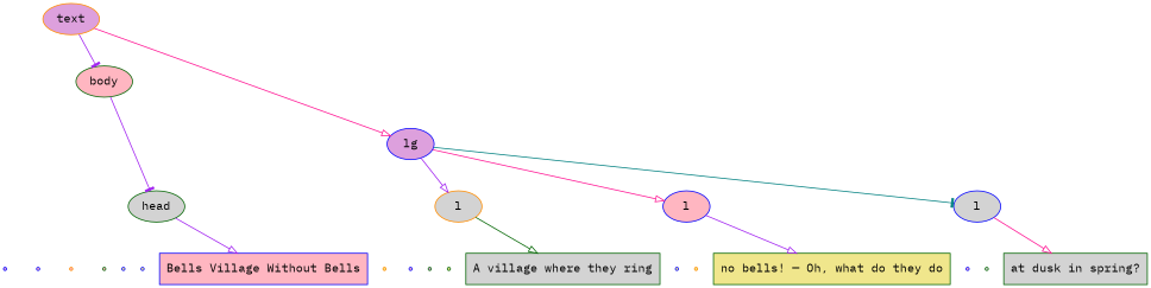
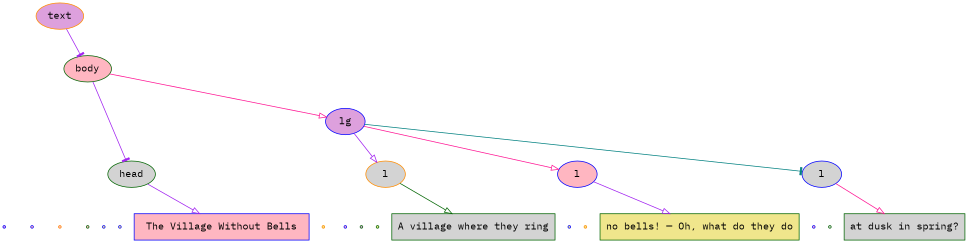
  digraph {
    fontname="IBM Plex Mono"
    node [color=blue fillcolor=lightpink fontname="IBM Plex Mono" ordering=out shape=point style=filled]
    edge [arrowhead=none fontname="IBM Plex Mono" style=invis]
    n1 [fillcolor=plum label="text\nstart"]
    n2 [label="text\nend"]
    n3 [color=darkorange label="body\nstart"]
    n4 [color=darkgreen label="body\nend"]
    n5 [fillcolor=khaki label="head\nstart"]
    n6 [fillcolor=khaki label="head\nend"]
-   n7 [label="Bells Village Without Bells" shape=box]
+   n7 [label="The Village Without Bells" shape=box]
    n8 [color=darkorange fillcolor=khaki label="lg\nstart"]
    n9 [label="lg\nend"]
    n10 [color=darkgreen fillcolor=plum label="l\nstart"]
    n11 [color=darkgreen fillcolor=khaki label="l\nend"]
    n12 [color=darkgreen fillcolor=lightgrey label="A village where they ring" shape=box]
    n13 [fillcolor=khaki label="l\nstart"]
    n14 [color=darkorange fillcolor=khaki label="l\nend"]
    n15 [color=darkgreen fillcolor=khaki label="no bells! — Oh, what do they do" shape=box]
    n16 [label="l\nstart"]
    n17 [color=darkgreen fillcolor=lightgrey label="l\nend"]
    n18 [color=darkgreen fillcolor=lightgrey label="at dusk in spring?" shape=box]
    n19 [color=darkorange fillcolor=plum label=text shape=oval]
    n20 [color=darkgreen label=body shape=oval]
    n21 [color=darkgreen fillcolor=lightgrey label=head shape=oval]
    n22 [fillcolor=plum label=lg shape=oval]
    n23 [color=darkorange fillcolor=lightgrey label=l shape=oval]
    n24 [label=l shape=oval]
    n25 [fillcolor=lightgrey label=l shape=oval]
    subgraph sub_1 {
      rank=same
      n1
      n2
      n3
      n4
      n5
      n6
      n7
      n8
      n9
      n10
      n11
      n12
      n13
      n14
      n15
      n16
      n17
      n18
    }
    n19 -> n1
    n19 -> n2
    n19 -> n20 [arrowhead=tee color=purple style=""]
    n20 -> n3
    n20 -> n4
    n20 -> n21 [arrowhead=tee color=purple style=""]
-   n19 -> n22 [arrowhead=onormal color=deeppink style=""]
+   n20 -> n22 [arrowhead=onormal color=deeppink style=""]
    n21 -> n5
    n21 -> n6
    n21 -> n7 [arrowhead=onormal color=purple style=""]
    n22 -> n8
    n22 -> n9
    n22 -> n23 [arrowhead=onormal color=purple style=""]
    n22 -> n24 [arrowhead=onormal color=deeppink style=""]
    n22 -> n25 [arrowhead=tee color=teal style=""]
    n23 -> n10
    n23 -> n11
    n23 -> n12 [arrowhead=onormal color=darkgreen style=""]
    n24 -> n13
    n24 -> n14
    n24 -> n15 [arrowhead=onormal color=purple style=""]
    n25 -> n16
    n25 -> n17
    n25 -> n18 [arrowhead=onormal color=deeppink style=""]
  }
